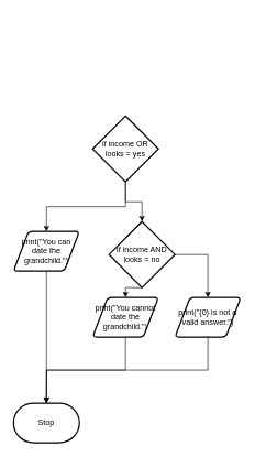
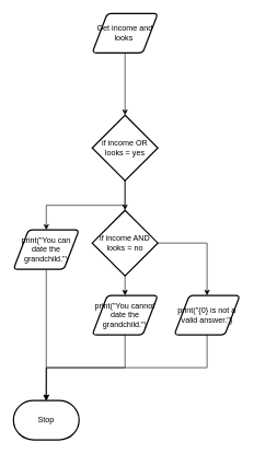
  <mxCell id="0" />
  <mxCell id="1" parent="0" />
+ <mxCell id="2" style="edgeStyle=orthogonalEdgeStyle;rounded=0;orthogonalLoop=1;jettySize=auto;html=1;exitX=0.5;exitY=1;exitDx=0;exitDy=0;entryX=0.5;entryY=0;entryDx=0;entryDy=0;entryPerimeter=0;" parent="1" source="3" target="8" edge="1"><mxGeometry relative="1" as="geometry"><mxPoint x="190" y="110" as="targetPoint" /></mxGeometry></mxCell>
+ <mxCell id="3" value="Get income and looks&amp;nbsp;" style="shape=parallelogram;html=1;strokeWidth=2;perimeter=parallelogramPerimeter;whiteSpace=wrap;rounded=1;arcSize=12;size=0.23;" parent="1" vertex="1"><mxGeometry x="140" y="20" width="100" height="60" as="geometry" /></mxCell>
  <mxCell id="4" style="edgeStyle=orthogonalEdgeStyle;rounded=0;orthogonalLoop=1;jettySize=auto;html=1;exitX=0.5;exitY=1;exitDx=0;exitDy=0;" edge="1" parent="1" source="5"><mxGeometry relative="1" as="geometry"><mxPoint x="70" y="610" as="targetPoint" /></mxGeometry></mxCell>
  <mxCell id="5" value="print(&quot;{0} is not a valid answer.&quot;)" style="shape=parallelogram;html=1;strokeWidth=2;perimeter=parallelogramPerimeter;whiteSpace=wrap;rounded=1;arcSize=12;size=0.23;" parent="1" vertex="1"><mxGeometry x="265" y="450" width="100" height="60" as="geometry" /></mxCell>
  <mxCell id="6" style="edgeStyle=orthogonalEdgeStyle;rounded=0;orthogonalLoop=1;jettySize=auto;html=1;exitX=0.5;exitY=1;exitDx=0;exitDy=0;exitPerimeter=0;entryX=0.5;entryY=0;entryDx=0;entryDy=0;" parent="1" source="8" target="10" edge="1"><mxGeometry relative="1" as="geometry" /></mxCell>
  <mxCell id="7" style="edgeStyle=orthogonalEdgeStyle;rounded=0;orthogonalLoop=1;jettySize=auto;html=1;exitX=0.5;exitY=1;exitDx=0;exitDy=0;exitPerimeter=0;entryX=0.5;entryY=0;entryDx=0;entryDy=0;entryPerimeter=0;" edge="1" parent="1" source="8" target="16"><mxGeometry relative="1" as="geometry" /></mxCell>
  <mxCell id="8" value="if income OR looks = yes" style="strokeWidth=2;html=1;shape=mxgraph.flowchart.decision;whiteSpace=wrap;" parent="1" vertex="1"><mxGeometry x="140" y="175" width="100" height="100" as="geometry" /></mxCell>
  <mxCell id="9" style="edgeStyle=orthogonalEdgeStyle;rounded=0;orthogonalLoop=1;jettySize=auto;html=1;exitX=0.5;exitY=1;exitDx=0;exitDy=0;entryX=0.5;entryY=0;entryDx=0;entryDy=0;entryPerimeter=0;" parent="1" source="10" target="13" edge="1"><mxGeometry relative="1" as="geometry" /></mxCell>
  <mxCell id="10" value="print(&quot;You can date the grandchild.&quot;)" style="shape=parallelogram;html=1;strokeWidth=2;perimeter=parallelogramPerimeter;whiteSpace=wrap;rounded=1;arcSize=12;size=0.23;" parent="1" vertex="1"><mxGeometry x="20" y="350" width="100" height="60" as="geometry" /></mxCell>
  <mxCell id="11" style="edgeStyle=orthogonalEdgeStyle;rounded=0;orthogonalLoop=1;jettySize=auto;html=1;exitX=0.5;exitY=1;exitDx=0;exitDy=0;entryX=0.5;entryY=0;entryDx=0;entryDy=0;entryPerimeter=0;" edge="1" parent="1" source="12" target="13"><mxGeometry relative="1" as="geometry" /></mxCell>
  <mxCell id="12" value="print(&quot;You cannot date the grandchild.&quot;)" style="shape=parallelogram;html=1;strokeWidth=2;perimeter=parallelogramPerimeter;whiteSpace=wrap;rounded=1;arcSize=12;size=0.23;" parent="1" vertex="1"><mxGeometry x="140" y="450" width="100" height="60" as="geometry" /></mxCell>
  <mxCell id="13" value="Stop" style="strokeWidth=2;html=1;shape=mxgraph.flowchart.terminator;whiteSpace=wrap;" parent="1" vertex="1"><mxGeometry x="20" y="610" width="100" height="60" as="geometry" /></mxCell>
  <mxCell id="14" style="edgeStyle=orthogonalEdgeStyle;rounded=0;orthogonalLoop=1;jettySize=auto;html=1;exitX=0.5;exitY=1;exitDx=0;exitDy=0;exitPerimeter=0;entryX=0.5;entryY=0;entryDx=0;entryDy=0;" edge="1" parent="1" source="16" target="12"><mxGeometry relative="1" as="geometry" /></mxCell>
  <mxCell id="15" style="edgeStyle=orthogonalEdgeStyle;rounded=0;orthogonalLoop=1;jettySize=auto;html=1;exitX=1;exitY=0.5;exitDx=0;exitDy=0;exitPerimeter=0;entryX=0.5;entryY=0;entryDx=0;entryDy=0;" edge="1" parent="1" source="16" target="5"><mxGeometry relative="1" as="geometry" /></mxCell>
- <mxCell id="16" value="if income AND looks = no" style="strokeWidth=2;html=1;shape=mxgraph.flowchart.decision;whiteSpace=wrap;" vertex="1" parent="1"><mxGeometry x="165" y="335" width="100" height="100" as="geometry" /></mxCell>
+ <mxCell id="16" value="if income AND looks = no" style="strokeWidth=2;html=1;shape=mxgraph.flowchart.decision;whiteSpace=wrap;" vertex="1" parent="1"><mxGeometry x="140" y="320" width="100" height="100" as="geometry" /></mxCell>
